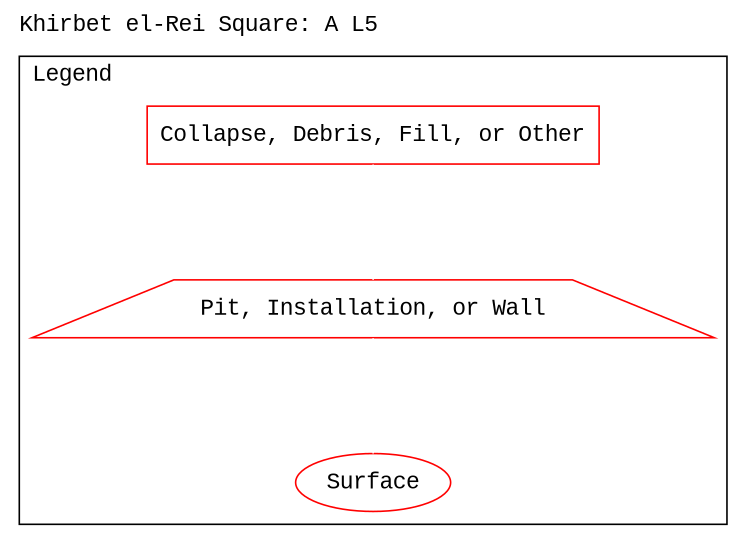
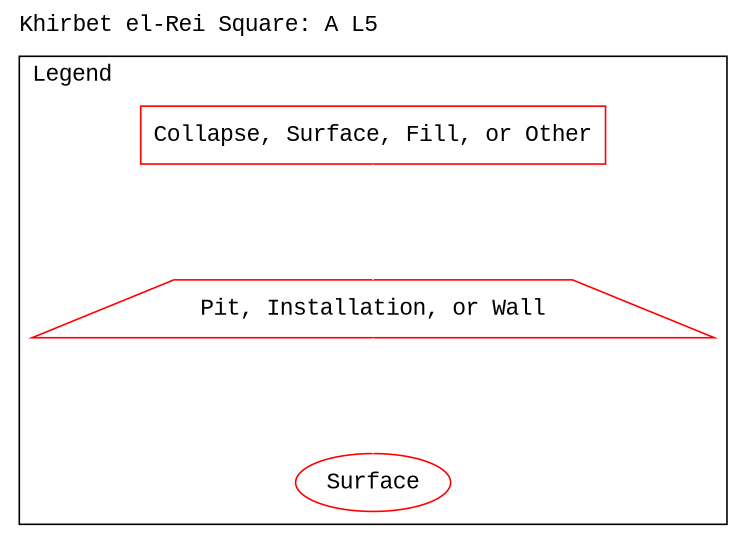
  graph {
    label="Khirbet el-Rei Square: A L5"
    labeljust=l
    labelloc=top
    newrank=true
    ranksep=1
    splines=ortho
    fontname="Liberation Mono"
    node [color=red fontname="Liberation Mono"]
    edge [color=white fontname="Liberation Mono"]
-   n1 [label="Collapse, Debris, Fill, or Other" shape=box]
+   n1 [label="Collapse, Surface, Fill, or Other" shape=box]
    n2 [label="Pit, Installation, or Wall" shape=trapezium]
    n3 [label=Surface shape=oval]
    subgraph cluster_1 {
      label=Legend
      n1
      n2
      n3
    }
    n1 -- n2
    n2 -- n3
  }
